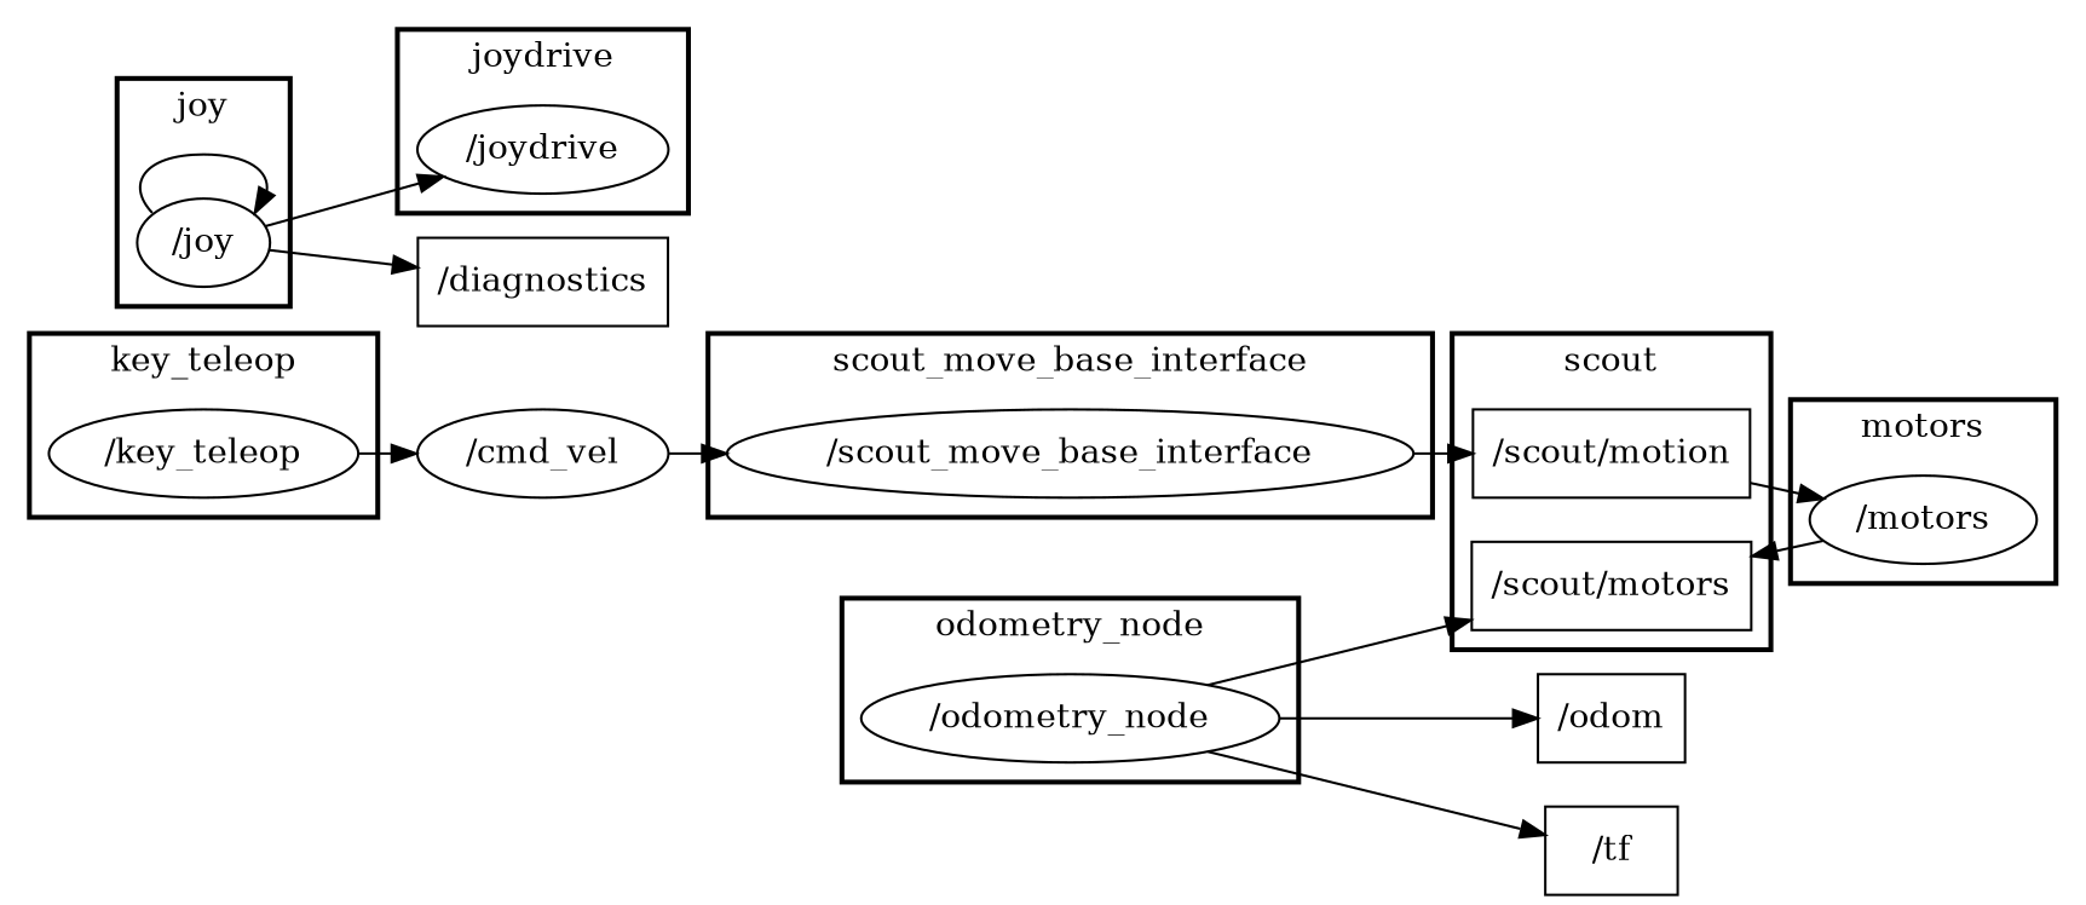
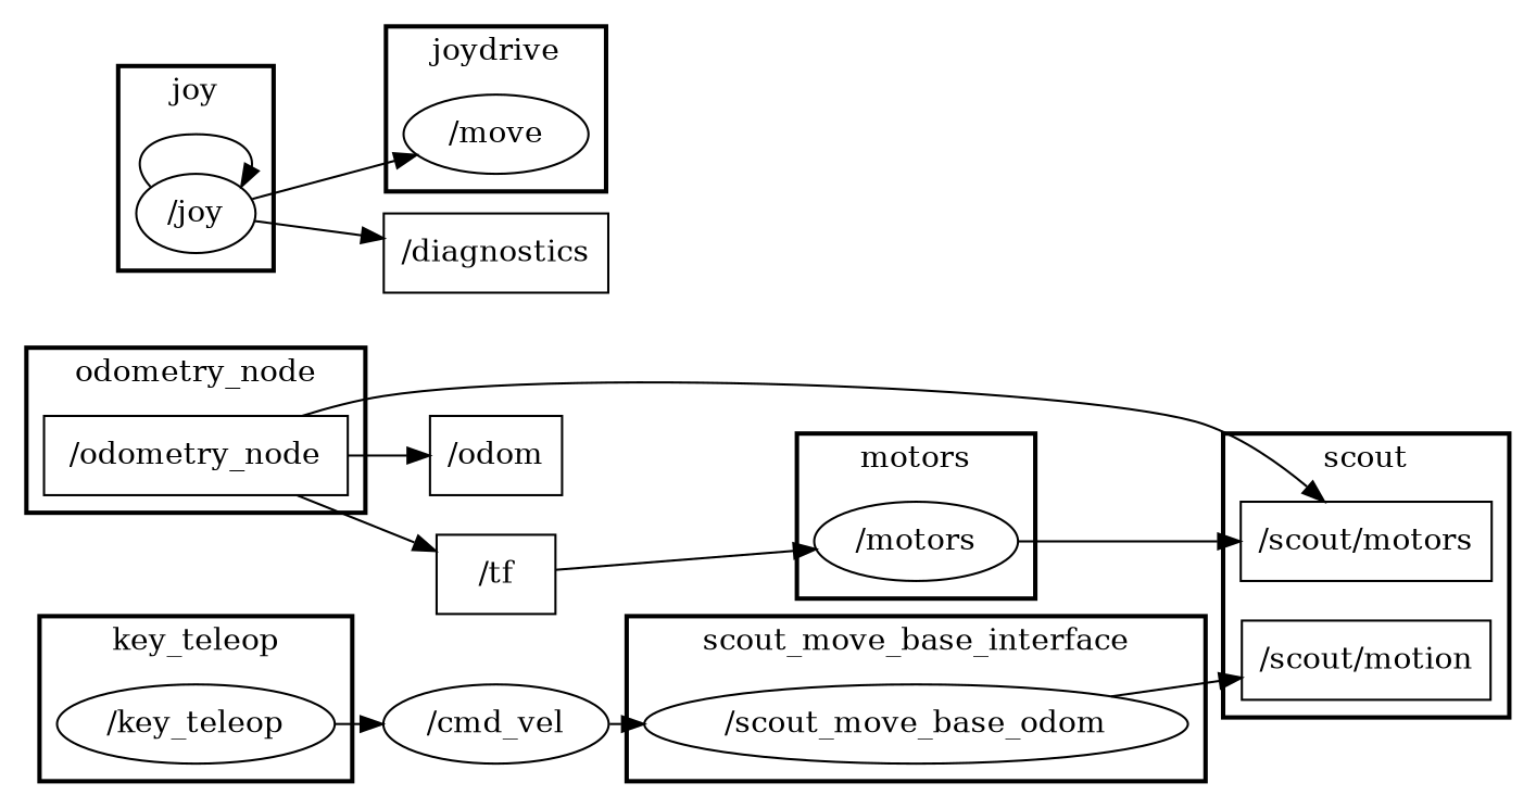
  digraph {
    compound=True
    rank=same
    rankdir=LR
    ranksep=0.2
    node [shape=ellipse]
    edge [penwidth=1]
    n1 [height=0.5 label="/scout/motors" shape=box width=1.2639]
    n2 [height=0.5 label="/scout/motion" shape=box width=1.2778]
-   n3 [height=0.5 label="/joydrive" width=1.1735]
+   n3 [height=0.5 label="/move" width=1.1735]
    n4 [height=0.5 label="/key_teleop" width=1.4443]
    n5 [height=0.5 label="/motors" width=1.0652]
-   n6 [height=0.5 label="/scout_move_base_interface" width=3.0872]
+   n6 [height=0.5 label="/scout_move_base_odom" width=3.0872]
    n7 [height=0.5 label="/joy" width=0.75]
-   n8 [height=0.5 label="/odometry_node" width=1.9137]
+   n8 [height=0.5 label="/odometry_node" shape=box width=1.9137]
    n9 [height=0.5 label="/cmd_vel" width=0.94444]
    n10 [height=0.5 label="/diagnostics" shape=box width=1.125]
    n11 [height=0.5 label="/odom" shape=box width=0.75]
    n12 [height=0.5 label="/tf" shape=box width=0.75]
    subgraph cluster_1 {
      label=scout
      style=bold
      n1
      n2
    }
    subgraph cluster_2 {
      label=joydrive
      style=bold
      n3
    }
    subgraph cluster_3 {
      label=key_teleop
      style=bold
      n4
    }
    subgraph cluster_4 {
      label=motors
      style=bold
      n5
    }
    subgraph cluster_5 {
      label=scout_move_base_interface
      style=bold
      n6
    }
    subgraph cluster_6 {
      label=joy
      style=bold
      n7
    }
    subgraph cluster_7 {
      label=odometry_node
      style=bold
      n8
    }
-   n2 -> n5
+   n12 -> n5
    n4 -> n9
    n5 -> n1
    n6 -> n2
    n7 -> n3
    n7 -> n7
    n7 -> n10
    n8 -> n1
    n8 -> n11
    n8 -> n12
    n9 -> n6
  }
